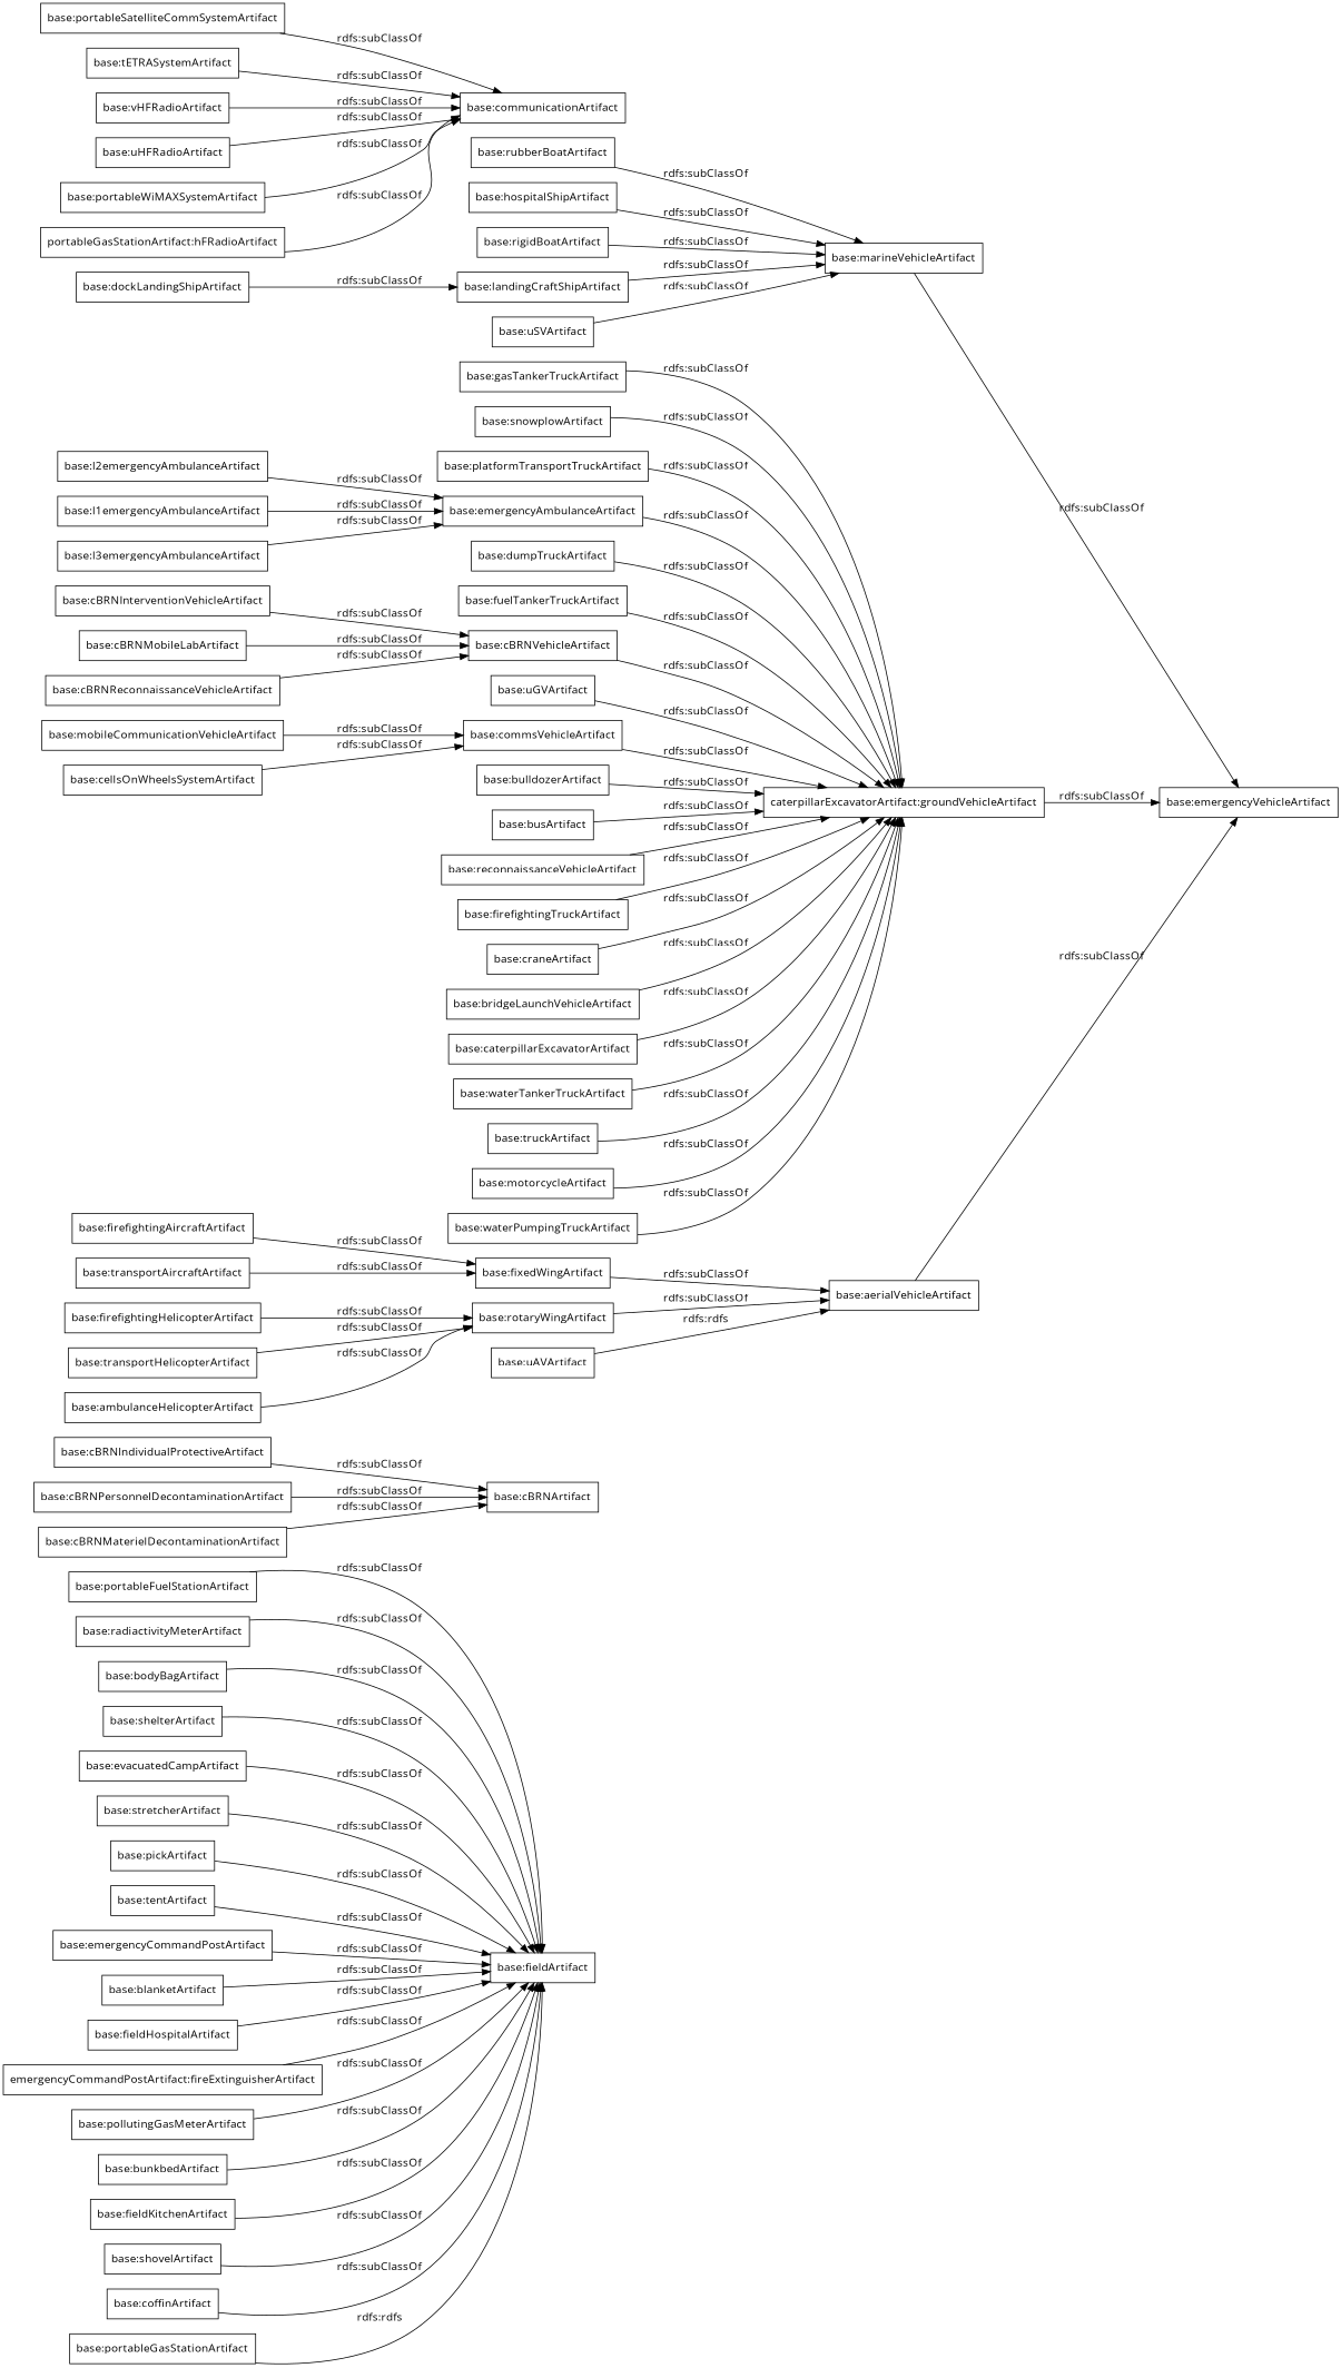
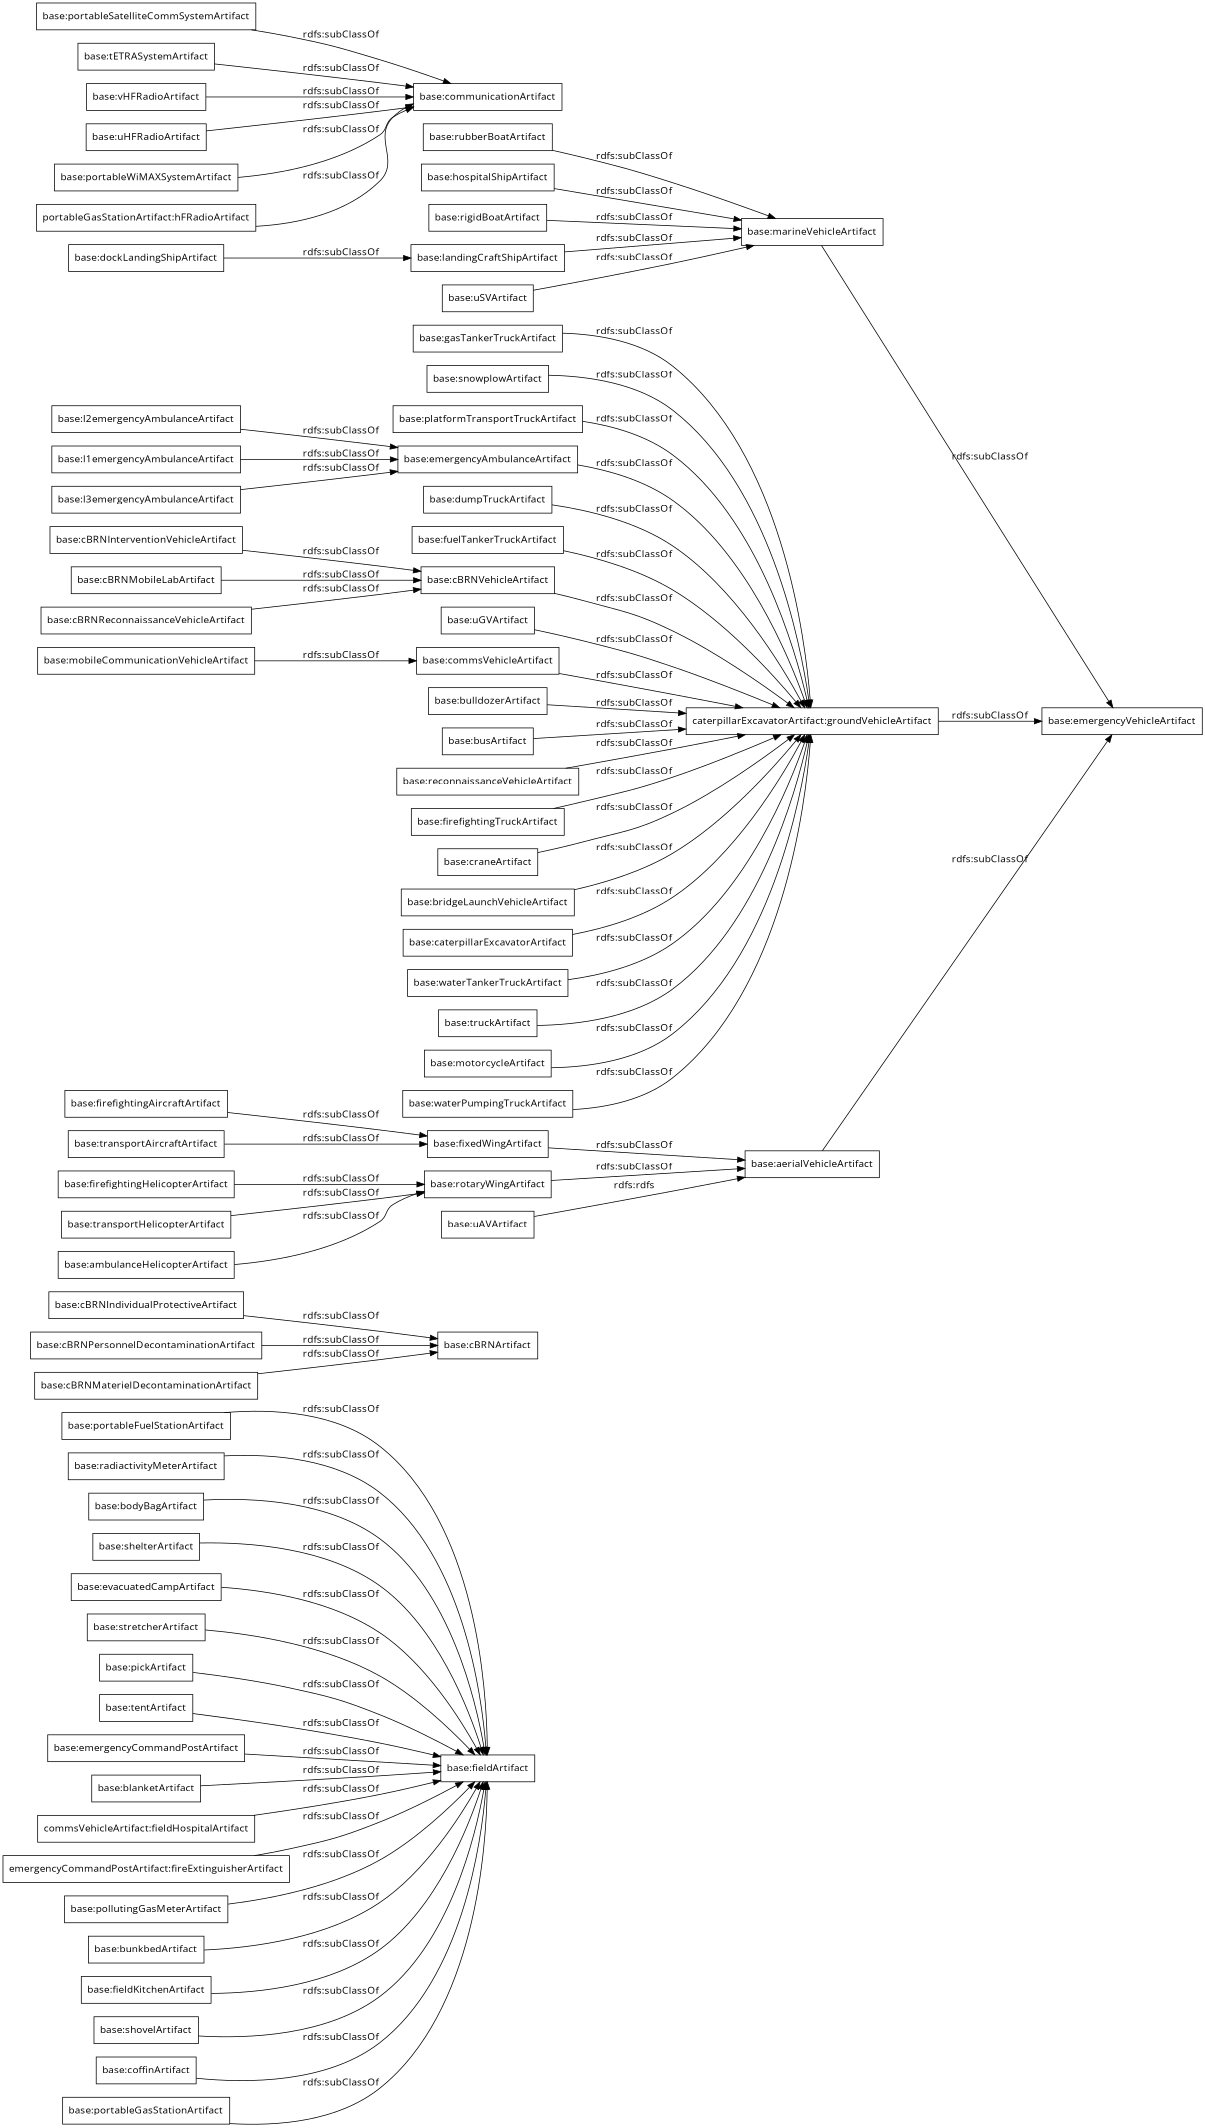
  digraph {
    fontname="Open Sans"
    rankdir=LR
    node [color=black fontname="Open Sans" shape=rectangle]
    edge [fontname="Open Sans"]
    "base:portableFuelStationArtifact"
    "base:fieldArtifact"
    "base:cBRNIndividualProtectiveArtifact"
    "base:cBRNArtifact"
    "base:aerialVehicleArtifact"
    "base:emergencyVehicleArtifact"
    "base:rubberBoatArtifact"
    "base:marineVehicleArtifact"
    "base:radiactivityMeterArtifact"
    "base:bodyBagArtifact"
    n11 [label="caterpillarExcavatorArtifact:groundVehicleArtifact"]
    "base:gasTankerTruckArtifact"
    "base:portableSatelliteCommSystemArtifact"
    "base:communicationArtifact"
    "base:fixedWingArtifact"
    "base:hospitalShipArtifact"
    "base:shelterArtifact"
    "base:snowplowArtifact"
    "base:platformTransportTruckArtifact"
    "base:l2emergencyAmbulanceArtifact"
    "base:emergencyAmbulanceArtifact"
    "base:evacuatedCampArtifact"
    "base:dumpTruckArtifact"
    "base:firefightingHelicopterArtifact"
    "base:rotaryWingArtifact"
    "base:fuelTankerTruckArtifact"
    "base:firefightingAircraftArtifact"
    "base:stretcherArtifact"
    "base:pickArtifact"
    "base:cBRNVehicleArtifact"
    "base:cBRNPersonnelDecontaminationArtifact"
    "base:transportAircraftArtifact"
    "base:rigidBoatArtifact"
    "base:tentArtifact"
    "base:uGVArtifact"
    "base:commsVehicleArtifact"
    "base:bulldozerArtifact"
    "base:emergencyCommandPostArtifact"
    "base:blanketArtifact"
    "base:l1emergencyAmbulanceArtifact"
    "base:cBRNInterventionVehicleArtifact"
    "base:tETRASystemArtifact"
    "base:busArtifact"
-   "base:fieldHospitalArtifact"
+   "base:fieldHospitalArtifact" [label="commsVehicleArtifact:fieldHospitalArtifact"]
    "base:cBRNMaterielDecontaminationArtifact"
    n46 [label="emergencyCommandPostArtifact:fireExtinguisherArtifact"]
    "base:reconnaissanceVehicleArtifact"
    "base:firefightingTruckArtifact"
    "base:landingCraftShipArtifact"
    "base:craneArtifact"
    "base:bridgeLaunchVehicleArtifact"
    "base:pollutingGasMeterArtifact"
    "base:cBRNMobileLabArtifact"
    "base:cBRNReconnaissanceVehicleArtifact"
    "base:caterpillarExcavatorArtifact"
    "base:bunkbedArtifact"
    "base:waterTankerTruckArtifact"
    "base:truckArtifact"
    "base:l3emergencyAmbulanceArtifact"
    "base:dockLandingShipArtifact"
    "base:uSVArtifact"
    "base:vHFRadioArtifact"
    "base:fieldKitchenArtifact"
    "base:shovelArtifact"
    "base:motorcycleArtifact"
    "base:coffinArtifact"
    "base:waterPumpingTruckArtifact"
    "base:uAVArtifact"
    "base:transportHelicopterArtifact"
    "base:mobileCommunicationVehicleArtifact"
    "base:portableGasStationArtifact"
-   "base:cellsOnWheelsSystemArtifact"
    "base:uHFRadioArtifact"
    "base:ambulanceHelicopterArtifact"
    "base:portableWiMAXSystemArtifact"
    n76 [label="portableGasStationArtifact:hFRadioArtifact"]
    "base:portableFuelStationArtifact" -> "base:fieldArtifact" [label="rdfs:subClassOf"]
    "base:cBRNIndividualProtectiveArtifact" -> "base:cBRNArtifact" [label="rdfs:subClassOf"]
    "base:aerialVehicleArtifact" -> "base:emergencyVehicleArtifact" [label="rdfs:subClassOf"]
    "base:rubberBoatArtifact" -> "base:marineVehicleArtifact" [label="rdfs:subClassOf"]
    "base:marineVehicleArtifact" -> "base:emergencyVehicleArtifact" [label="rdfs:subClassOf"]
    "base:radiactivityMeterArtifact" -> "base:fieldArtifact" [label="rdfs:subClassOf"]
    "base:bodyBagArtifact" -> "base:fieldArtifact" [label="rdfs:subClassOf"]
    n11 -> "base:emergencyVehicleArtifact" [label="rdfs:subClassOf"]
    "base:gasTankerTruckArtifact" -> n11 [label="rdfs:subClassOf"]
    "base:portableSatelliteCommSystemArtifact" -> "base:communicationArtifact" [label="rdfs:subClassOf"]
    "base:fixedWingArtifact" -> "base:aerialVehicleArtifact" [label="rdfs:subClassOf"]
    "base:hospitalShipArtifact" -> "base:marineVehicleArtifact" [label="rdfs:subClassOf"]
    "base:shelterArtifact" -> "base:fieldArtifact" [label="rdfs:subClassOf"]
    "base:snowplowArtifact" -> n11 [label="rdfs:subClassOf"]
    "base:platformTransportTruckArtifact" -> n11 [label="rdfs:subClassOf"]
    "base:l2emergencyAmbulanceArtifact" -> "base:emergencyAmbulanceArtifact" [label="rdfs:subClassOf"]
    "base:emergencyAmbulanceArtifact" -> n11 [label="rdfs:subClassOf"]
    "base:evacuatedCampArtifact" -> "base:fieldArtifact" [label="rdfs:subClassOf"]
    "base:dumpTruckArtifact" -> n11 [label="rdfs:subClassOf"]
    "base:firefightingHelicopterArtifact" -> "base:rotaryWingArtifact" [label="rdfs:subClassOf"]
    "base:rotaryWingArtifact" -> "base:aerialVehicleArtifact" [label="rdfs:subClassOf"]
    "base:fuelTankerTruckArtifact" -> n11 [label="rdfs:subClassOf"]
    "base:firefightingAircraftArtifact" -> "base:fixedWingArtifact" [label="rdfs:subClassOf"]
    "base:stretcherArtifact" -> "base:fieldArtifact" [label="rdfs:subClassOf"]
    "base:pickArtifact" -> "base:fieldArtifact" [label="rdfs:subClassOf"]
    "base:cBRNVehicleArtifact" -> n11 [label="rdfs:subClassOf"]
    "base:cBRNPersonnelDecontaminationArtifact" -> "base:cBRNArtifact" [label="rdfs:subClassOf"]
    "base:transportAircraftArtifact" -> "base:fixedWingArtifact" [label="rdfs:subClassOf"]
    "base:rigidBoatArtifact" -> "base:marineVehicleArtifact" [label="rdfs:subClassOf"]
    "base:tentArtifact" -> "base:fieldArtifact" [label="rdfs:subClassOf"]
    "base:uGVArtifact" -> n11 [label="rdfs:subClassOf"]
    "base:commsVehicleArtifact" -> n11 [label="rdfs:subClassOf"]
    "base:bulldozerArtifact" -> n11 [label="rdfs:subClassOf"]
    "base:emergencyCommandPostArtifact" -> "base:fieldArtifact" [label="rdfs:subClassOf"]
    "base:blanketArtifact" -> "base:fieldArtifact" [label="rdfs:subClassOf"]
    "base:l1emergencyAmbulanceArtifact" -> "base:emergencyAmbulanceArtifact" [label="rdfs:subClassOf"]
    "base:cBRNInterventionVehicleArtifact" -> "base:cBRNVehicleArtifact" [label="rdfs:subClassOf"]
    "base:tETRASystemArtifact" -> "base:communicationArtifact" [label="rdfs:subClassOf"]
    "base:busArtifact" -> n11 [label="rdfs:subClassOf"]
    "base:fieldHospitalArtifact" -> "base:fieldArtifact" [label="rdfs:subClassOf"]
    "base:cBRNMaterielDecontaminationArtifact" -> "base:cBRNArtifact" [label="rdfs:subClassOf"]
    n46 -> "base:fieldArtifact" [label="rdfs:subClassOf"]
    "base:reconnaissanceVehicleArtifact" -> n11 [label="rdfs:subClassOf"]
    "base:firefightingTruckArtifact" -> n11 [label="rdfs:subClassOf"]
    "base:landingCraftShipArtifact" -> "base:marineVehicleArtifact" [label="rdfs:subClassOf"]
    "base:craneArtifact" -> n11 [label="rdfs:subClassOf"]
    "base:bridgeLaunchVehicleArtifact" -> n11 [label="rdfs:subClassOf"]
    "base:pollutingGasMeterArtifact" -> "base:fieldArtifact" [label="rdfs:subClassOf"]
    "base:cBRNMobileLabArtifact" -> "base:cBRNVehicleArtifact" [label="rdfs:subClassOf"]
    "base:cBRNReconnaissanceVehicleArtifact" -> "base:cBRNVehicleArtifact" [label="rdfs:subClassOf"]
    "base:caterpillarExcavatorArtifact" -> n11 [label="rdfs:subClassOf"]
    "base:bunkbedArtifact" -> "base:fieldArtifact" [label="rdfs:subClassOf"]
    "base:waterTankerTruckArtifact" -> n11 [label="rdfs:subClassOf"]
    "base:truckArtifact" -> n11 [label="rdfs:subClassOf"]
    "base:l3emergencyAmbulanceArtifact" -> "base:emergencyAmbulanceArtifact" [label="rdfs:subClassOf"]
    "base:dockLandingShipArtifact" -> "base:landingCraftShipArtifact" [label="rdfs:subClassOf"]
    "base:uSVArtifact" -> "base:marineVehicleArtifact" [label="rdfs:subClassOf"]
    "base:vHFRadioArtifact" -> "base:communicationArtifact" [label="rdfs:subClassOf"]
    "base:fieldKitchenArtifact" -> "base:fieldArtifact" [label="rdfs:subClassOf"]
    "base:shovelArtifact" -> "base:fieldArtifact" [label="rdfs:subClassOf"]
    "base:motorcycleArtifact" -> n11 [label="rdfs:subClassOf"]
    "base:coffinArtifact" -> "base:fieldArtifact" [label="rdfs:subClassOf"]
    "base:waterPumpingTruckArtifact" -> n11 [label="rdfs:subClassOf"]
    "base:uAVArtifact" -> "base:aerialVehicleArtifact" [label="rdfs:rdfs"]
    "base:transportHelicopterArtifact" -> "base:rotaryWingArtifact" [label="rdfs:subClassOf"]
    "base:mobileCommunicationVehicleArtifact" -> "base:commsVehicleArtifact" [label="rdfs:subClassOf"]
-   "base:portableGasStationArtifact" -> "base:fieldArtifact" [label="rdfs:rdfs"]
-   "base:cellsOnWheelsSystemArtifact" -> "base:commsVehicleArtifact" [label="rdfs:subClassOf"]
+   "base:portableGasStationArtifact" -> "base:fieldArtifact" [label="rdfs:subClassOf"]
    "base:uHFRadioArtifact" -> "base:communicationArtifact" [label="rdfs:subClassOf"]
    "base:ambulanceHelicopterArtifact" -> "base:rotaryWingArtifact" [label="rdfs:subClassOf"]
    "base:portableWiMAXSystemArtifact" -> "base:communicationArtifact" [label="rdfs:subClassOf"]
    n76 -> "base:communicationArtifact" [label="rdfs:subClassOf"]
  }
